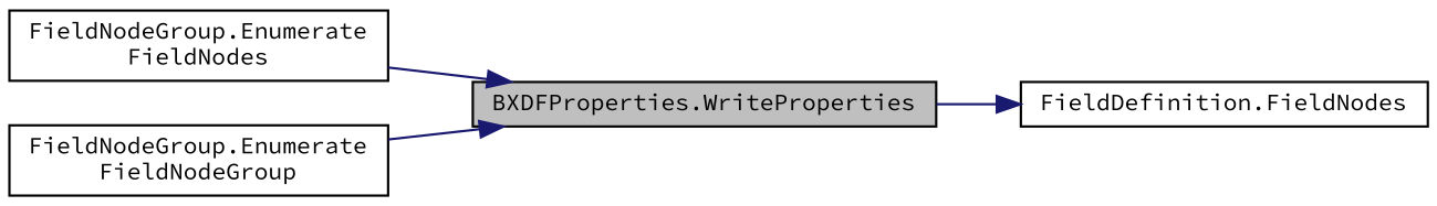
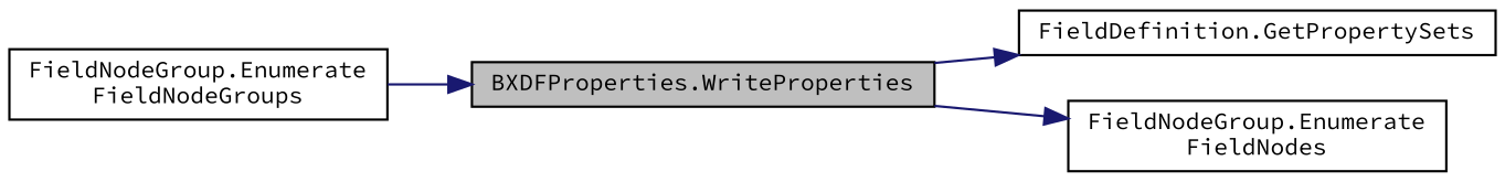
  digraph {
    fontname="Source Code Pro"
    rankdir=LR
    node [color=black fillcolor=white fontname="Source Code Pro" fontsize=10 shape=record style=filled]
    edge [color=midnightblue fontname="Source Code Pro" fontsize=10 labelfontname=Helvetica labelfontsize=10 style=solid]
    n1 [fillcolor=grey75 fontcolor=black height=0.2 label="BXDFProperties.WriteProperties" width=0.4]
-   n2 [height=0.2 label="FieldDefinition.FieldNodes" width=0.4]
+   n2 [height=0.2 label="FieldDefinition.GetPropertySets" width=0.4]
    n3 [height=0.2 label="FieldNodeGroup.Enumerate\lFieldNodes" width=0.4]
-   n4 [height=0.2 label="FieldNodeGroup.Enumerate\lFieldNodeGroup" width=0.4]
+   n4 [height=0.2 label="FieldNodeGroup.Enumerate\lFieldNodeGroups" width=0.4]
    n1 -> n2
-   n3 -> n1
+   n1 -> n3
    n4 -> n1
  }
